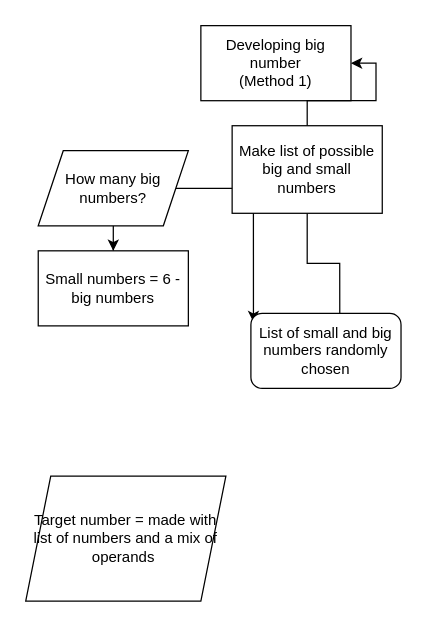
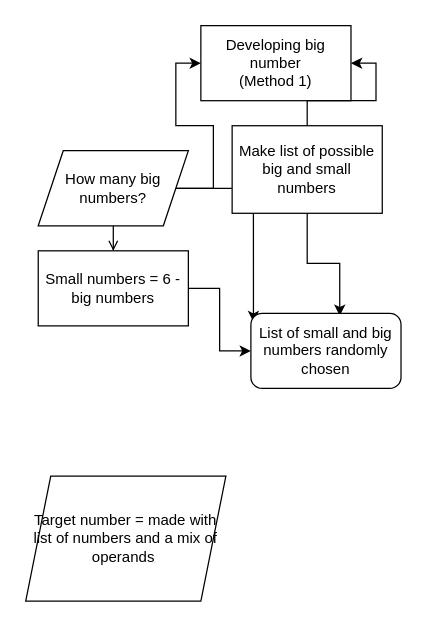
  <mxCell id="0" />
  <mxCell id="1" parent="0" />
  <mxCell id="2" value="Developing big number&lt;br&gt;(Method 1)" style="rounded=0;whiteSpace=wrap;html=1;" vertex="1" parent="1"><mxGeometry x="160" y="20" width="120" height="60" as="geometry" /></mxCell>
- <mxCell id="3" value="" style="edgeStyle=orthogonalEdgeStyle;rounded=0;orthogonalLoop=1;jettySize=auto;html=1;" edge="1" parent="1" source="6" target="8"><mxGeometry relative="1" as="geometry" /></mxCell>
+ <mxCell id="3" value="" style="edgeStyle=orthogonalEdgeStyle;rounded=0;orthogonalLoop=1;jettySize=auto;html=1;endArrow=open;" edge="1" parent="1" source="6" target="8"><mxGeometry relative="1" as="geometry" /></mxCell>
+ <mxCell id="4" style="edgeStyle=orthogonalEdgeStyle;rounded=0;orthogonalLoop=1;jettySize=auto;html=1;entryX=0;entryY=0.5;entryDx=0;entryDy=0;" edge="1" parent="1" source="6" target="2"><mxGeometry relative="1" as="geometry" /></mxCell>
  <mxCell id="5" style="edgeStyle=orthogonalEdgeStyle;rounded=0;orthogonalLoop=1;jettySize=auto;html=1;exitX=1;exitY=0.5;exitDx=0;exitDy=0;entryX=0.017;entryY=0.117;entryDx=0;entryDy=0;entryPerimeter=0;" edge="1" parent="1" source="6" target="13"><mxGeometry relative="1" as="geometry" /></mxCell>
  <mxCell id="6" value="How many big numbers?" style="shape=parallelogram;perimeter=parallelogramPerimeter;whiteSpace=wrap;html=1;fixedSize=1;" vertex="1" parent="1"><mxGeometry x="30" y="120" width="120" height="60" as="geometry" /></mxCell>
+ <mxCell id="7" style="edgeStyle=orthogonalEdgeStyle;rounded=0;orthogonalLoop=1;jettySize=auto;html=1;entryX=0;entryY=0.5;entryDx=0;entryDy=0;" edge="1" parent="1" source="8" target="13"><mxGeometry relative="1" as="geometry" /></mxCell>
  <mxCell id="8" value="Small numbers = 6 - big numbers" style="rounded=0;whiteSpace=wrap;html=1;" vertex="1" parent="1"><mxGeometry x="30" y="200" width="120" height="60" as="geometry" /></mxCell>
  <mxCell id="9" style="edgeStyle=orthogonalEdgeStyle;rounded=0;orthogonalLoop=1;jettySize=auto;html=1;entryX=1;entryY=0.5;entryDx=0;entryDy=0;" edge="1" parent="1" source="11" target="2"><mxGeometry relative="1" as="geometry" /></mxCell>
- <mxCell id="10" style="edgeStyle=orthogonalEdgeStyle;rounded=0;orthogonalLoop=1;jettySize=auto;html=1;exitX=0.5;exitY=1;exitDx=0;exitDy=0;entryX=0.592;entryY=0.033;entryDx=0;entryDy=0;entryPerimeter=0;endArrow=none;" edge="1" parent="1" source="11" target="13"><mxGeometry relative="1" as="geometry" /></mxCell>
+ <mxCell id="10" style="edgeStyle=orthogonalEdgeStyle;rounded=0;orthogonalLoop=1;jettySize=auto;html=1;exitX=0.5;exitY=1;exitDx=0;exitDy=0;entryX=0.592;entryY=0.033;entryDx=0;entryDy=0;entryPerimeter=0;" edge="1" parent="1" source="11" target="13"><mxGeometry relative="1" as="geometry" /></mxCell>
  <mxCell id="11" value="Make list of possible big and small numbers" style="rounded=0;whiteSpace=wrap;html=1;" vertex="1" parent="1"><mxGeometry x="185" y="100" width="120" height="70" as="geometry" /></mxCell>
  <mxCell id="12" value="Target number = made with list of numbers and a mix of operands&amp;nbsp;" style="shape=parallelogram;perimeter=parallelogramPerimeter;whiteSpace=wrap;html=1;fixedSize=1;" vertex="1" parent="1"><mxGeometry x="20" y="380" width="160" height="100" as="geometry" /></mxCell>
  <mxCell id="13" value="List of small and big numbers randomly chosen" style="whiteSpace=wrap;html=1;rounded=1;" vertex="1" parent="1"><mxGeometry x="200" y="250" width="120" height="60" as="geometry" /></mxCell>
